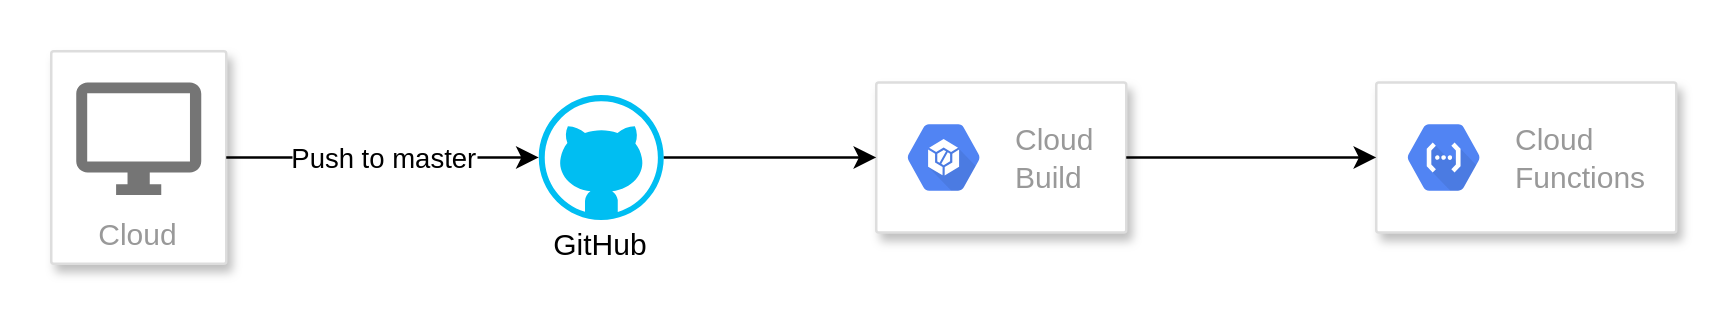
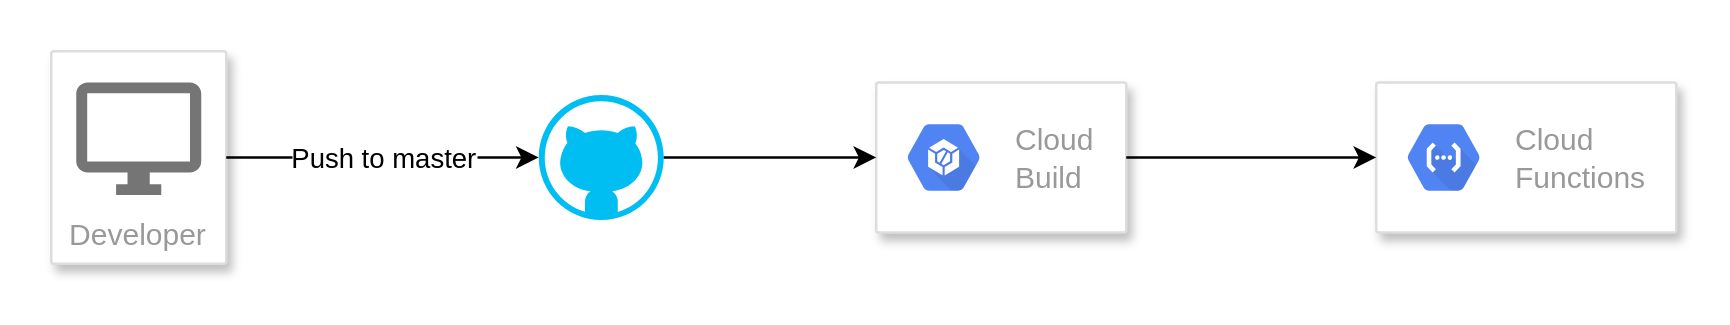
  <mxCell id="0" />
  <mxCell id="1" parent="0" />
- <mxCell id="2" value="Cloud" style="strokeColor=#dddddd;shadow=1;strokeWidth=1;rounded=1;absoluteArcSize=1;arcSize=2;labelPosition=center;verticalLabelPosition=middle;align=center;verticalAlign=bottom;spacingLeft=0;fontColor=#999999;fontSize=12;whiteSpace=wrap;spacingBottom=2;" vertex="1" parent="1"><mxGeometry x="20" y="20" width="70" height="85" as="geometry" /></mxCell>
+ <mxCell id="2" value="Developer" style="strokeColor=#dddddd;shadow=1;strokeWidth=1;rounded=1;absoluteArcSize=1;arcSize=2;labelPosition=center;verticalLabelPosition=middle;align=center;verticalAlign=bottom;spacingLeft=0;fontColor=#999999;fontSize=12;whiteSpace=wrap;spacingBottom=2;" vertex="1" parent="1"><mxGeometry x="20" y="20" width="70" height="85" as="geometry" /></mxCell>
  <mxCell id="3" value="" style="dashed=0;connectable=0;html=1;fillColor=#757575;strokeColor=none;shape=mxgraph.gcp2.desktop;part=1;" vertex="1" parent="2"><mxGeometry x="0.5" width="50" height="45" relative="1" as="geometry"><mxPoint x="-25" y="12.5" as="offset" /></mxGeometry></mxCell>
  <mxCell id="4" value="" style="verticalLabelPosition=bottom;html=1;verticalAlign=top;align=center;strokeColor=none;fillColor=#00BEF2;shape=mxgraph.azure.github_code;pointerEvents=1;" vertex="1" parent="1"><mxGeometry x="215" y="37.5" width="50" height="50" as="geometry" /></mxCell>
- <mxCell id="5" value="GitHub" style="text;html=1;strokeColor=none;fillColor=none;align=center;verticalAlign=middle;whiteSpace=wrap;rounded=0;" vertex="1" parent="1"><mxGeometry x="220" y="87.5" width="40" height="20" as="geometry" /></mxCell>
  <mxCell id="6" value="Push to master" style="endArrow=classic;html=1;exitX=1;exitY=0.5;exitDx=0;exitDy=0;entryX=0;entryY=0.5;entryDx=0;entryDy=0;entryPerimeter=0;" edge="1" parent="1" source="2" target="4"><mxGeometry relative="1" as="geometry"><mxPoint x="380" y="140" as="sourcePoint" /><mxPoint x="510" y="140" as="targetPoint" /></mxGeometry></mxCell>
  <mxCell id="7" value="" style="strokeColor=#dddddd;shadow=1;strokeWidth=1;rounded=1;absoluteArcSize=1;arcSize=2;" vertex="1" parent="1"><mxGeometry x="350" y="32.5" width="100" height="60" as="geometry" /></mxCell>
  <mxCell id="8" value="Cloud&#10;Build" style="dashed=0;connectable=0;html=1;fillColor=#5184F3;strokeColor=none;shape=mxgraph.gcp2.hexIcon;prIcon=container_builder;part=1;labelPosition=right;verticalLabelPosition=middle;align=left;verticalAlign=middle;spacingLeft=5;fontColor=#999999;fontSize=12;" vertex="1" parent="7"><mxGeometry y="0.5" width="44" height="39" relative="1" as="geometry"><mxPoint x="5" y="-19.5" as="offset" /></mxGeometry></mxCell>
  <mxCell id="9" value="" style="endArrow=classic;html=1;exitX=1;exitY=0.5;exitDx=0;exitDy=0;exitPerimeter=0;entryX=0;entryY=0.5;entryDx=0;entryDy=0;" edge="1" parent="1" source="4" target="7"><mxGeometry width="50" height="50" relative="1" as="geometry"><mxPoint x="410" y="170" as="sourcePoint" /><mxPoint x="460" y="120" as="targetPoint" /></mxGeometry></mxCell>
  <mxCell id="10" value="" style="strokeColor=#dddddd;shadow=1;strokeWidth=1;rounded=1;absoluteArcSize=1;arcSize=2;" vertex="1" parent="1"><mxGeometry x="550" y="32.5" width="120" height="60" as="geometry" /></mxCell>
  <mxCell id="11" value="Cloud&#10;Functions" style="dashed=0;connectable=0;html=1;fillColor=#5184F3;strokeColor=none;shape=mxgraph.gcp2.hexIcon;prIcon=cloud_functions;part=1;labelPosition=right;verticalLabelPosition=middle;align=left;verticalAlign=middle;spacingLeft=5;fontColor=#999999;fontSize=12;" vertex="1" parent="10"><mxGeometry y="0.5" width="44" height="39" relative="1" as="geometry"><mxPoint x="5" y="-19.5" as="offset" /></mxGeometry></mxCell>
  <mxCell id="12" value="" style="endArrow=classic;html=1;exitX=1;exitY=0.5;exitDx=0;exitDy=0;entryX=0;entryY=0.5;entryDx=0;entryDy=0;" edge="1" parent="1" source="7" target="10"><mxGeometry width="50" height="50" relative="1" as="geometry"><mxPoint x="275" y="72.5" as="sourcePoint" /><mxPoint x="360" y="72.5" as="targetPoint" /></mxGeometry></mxCell>
